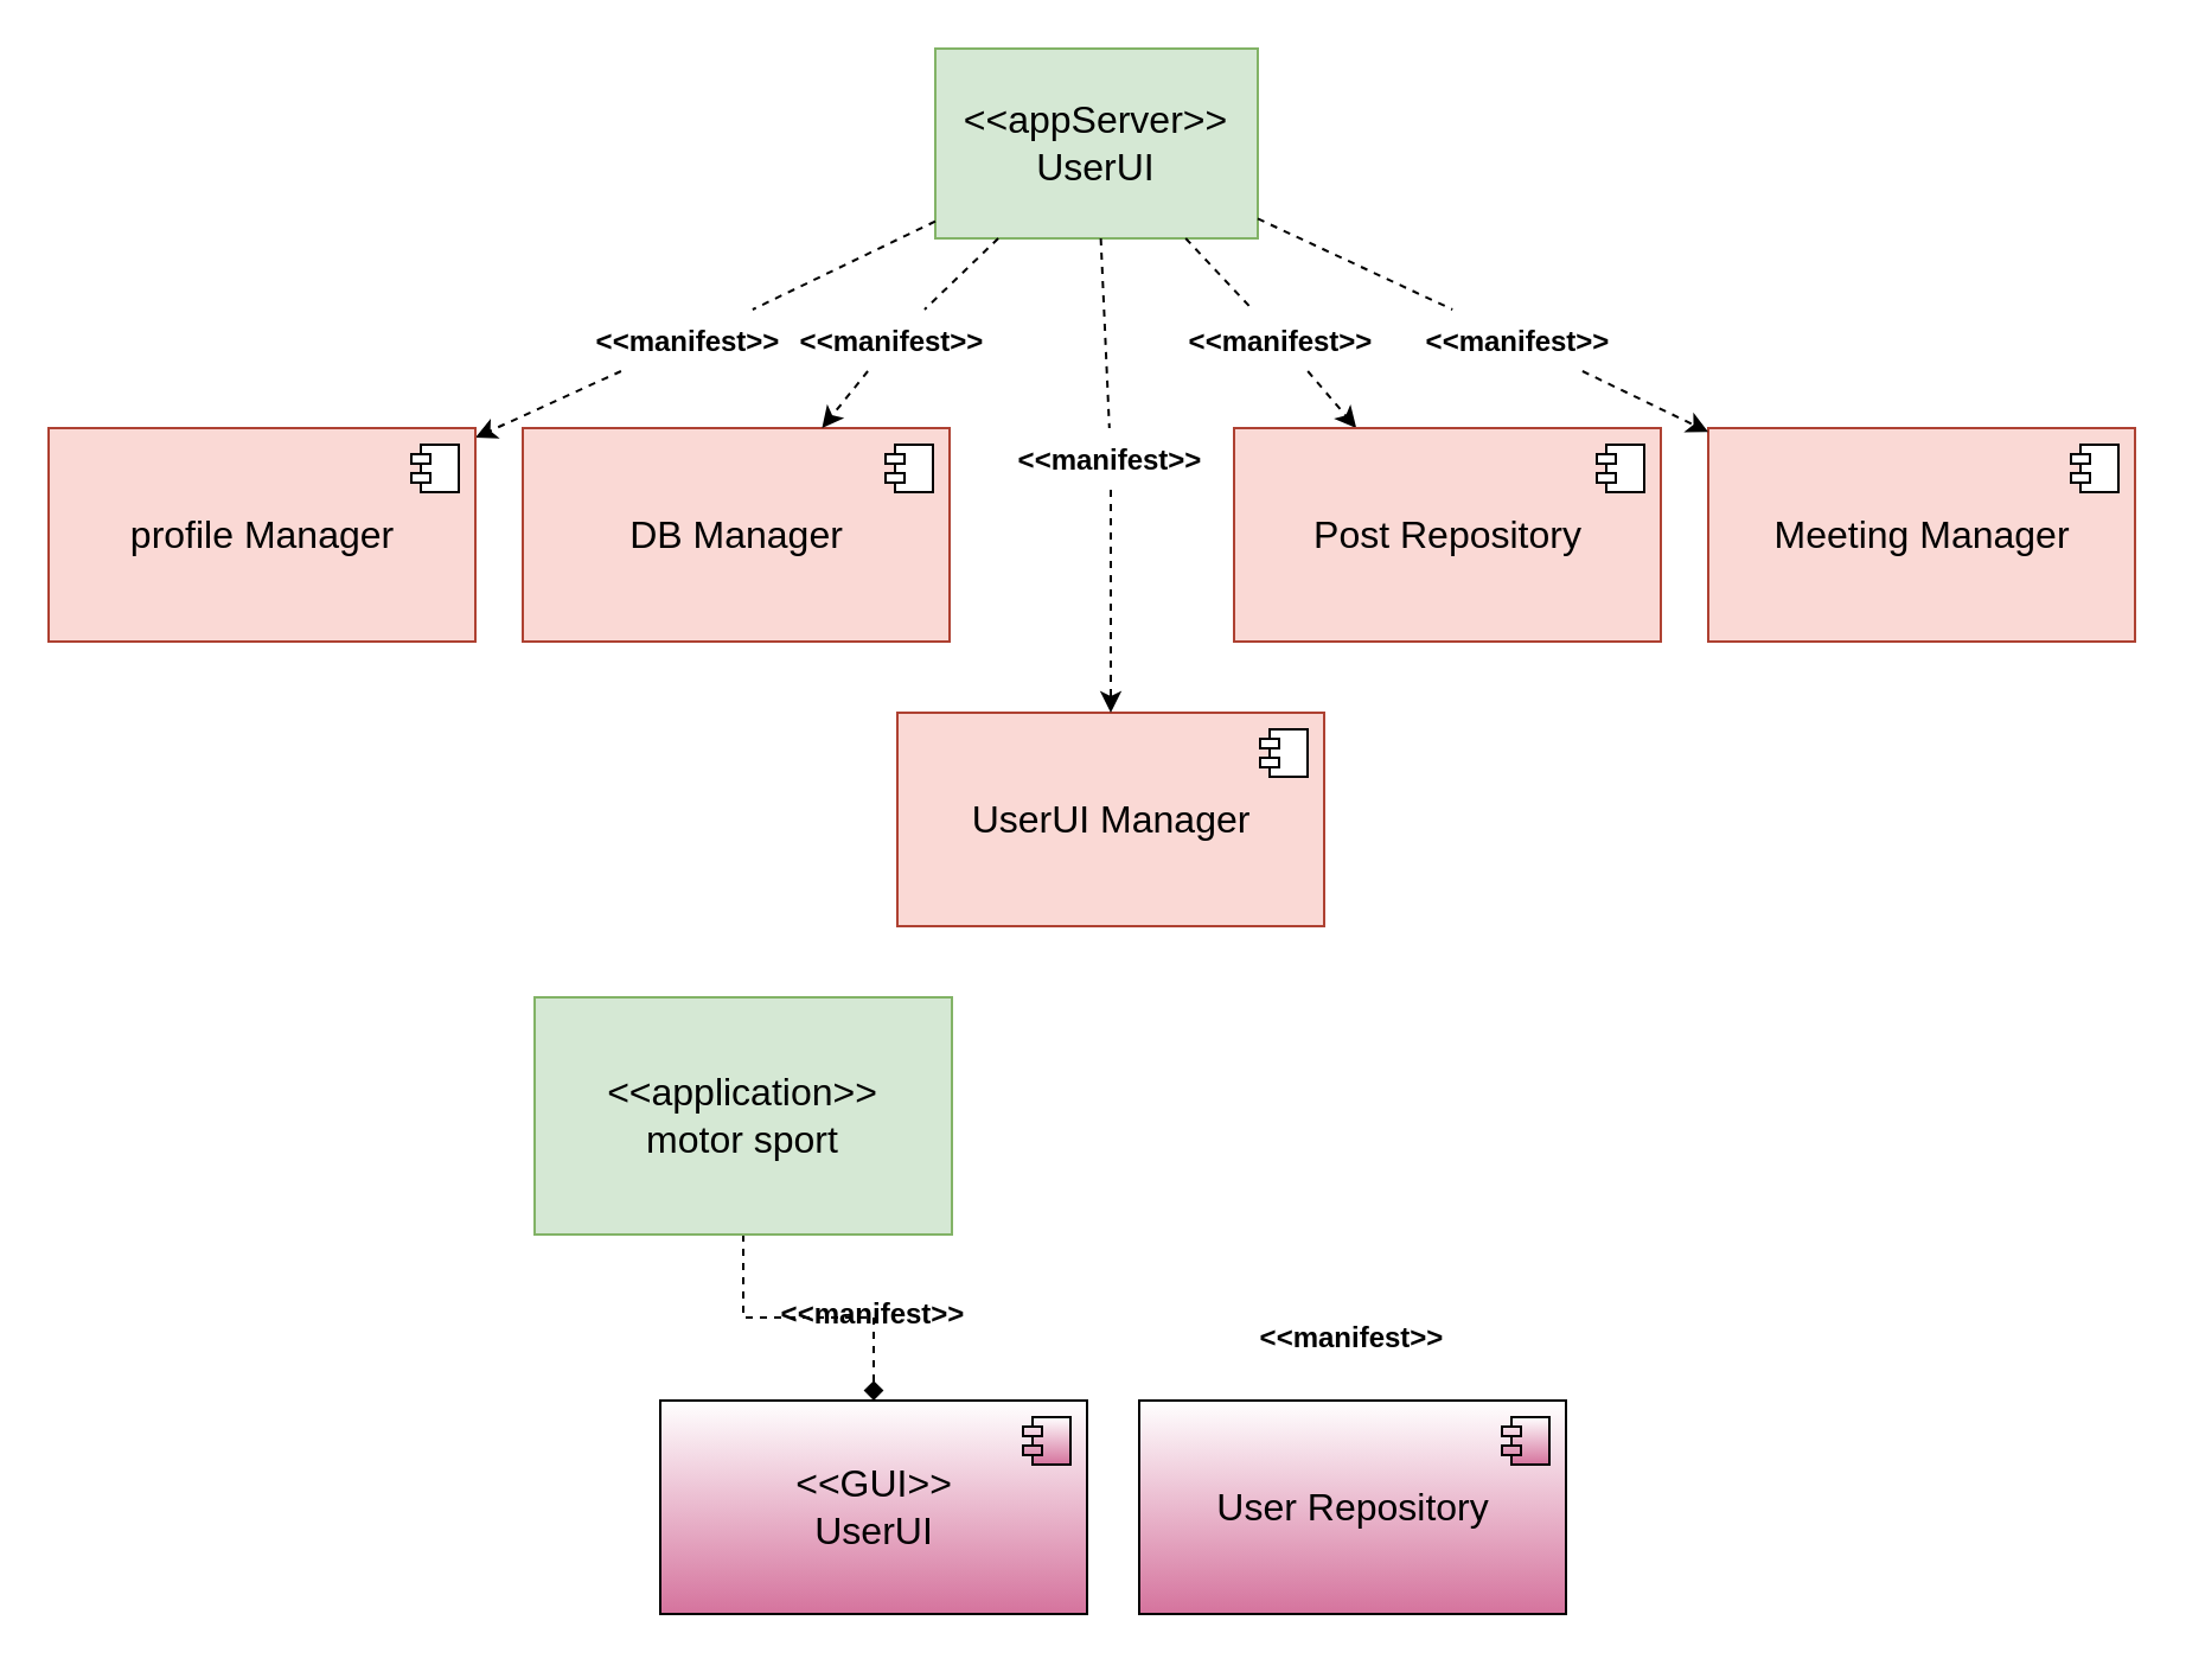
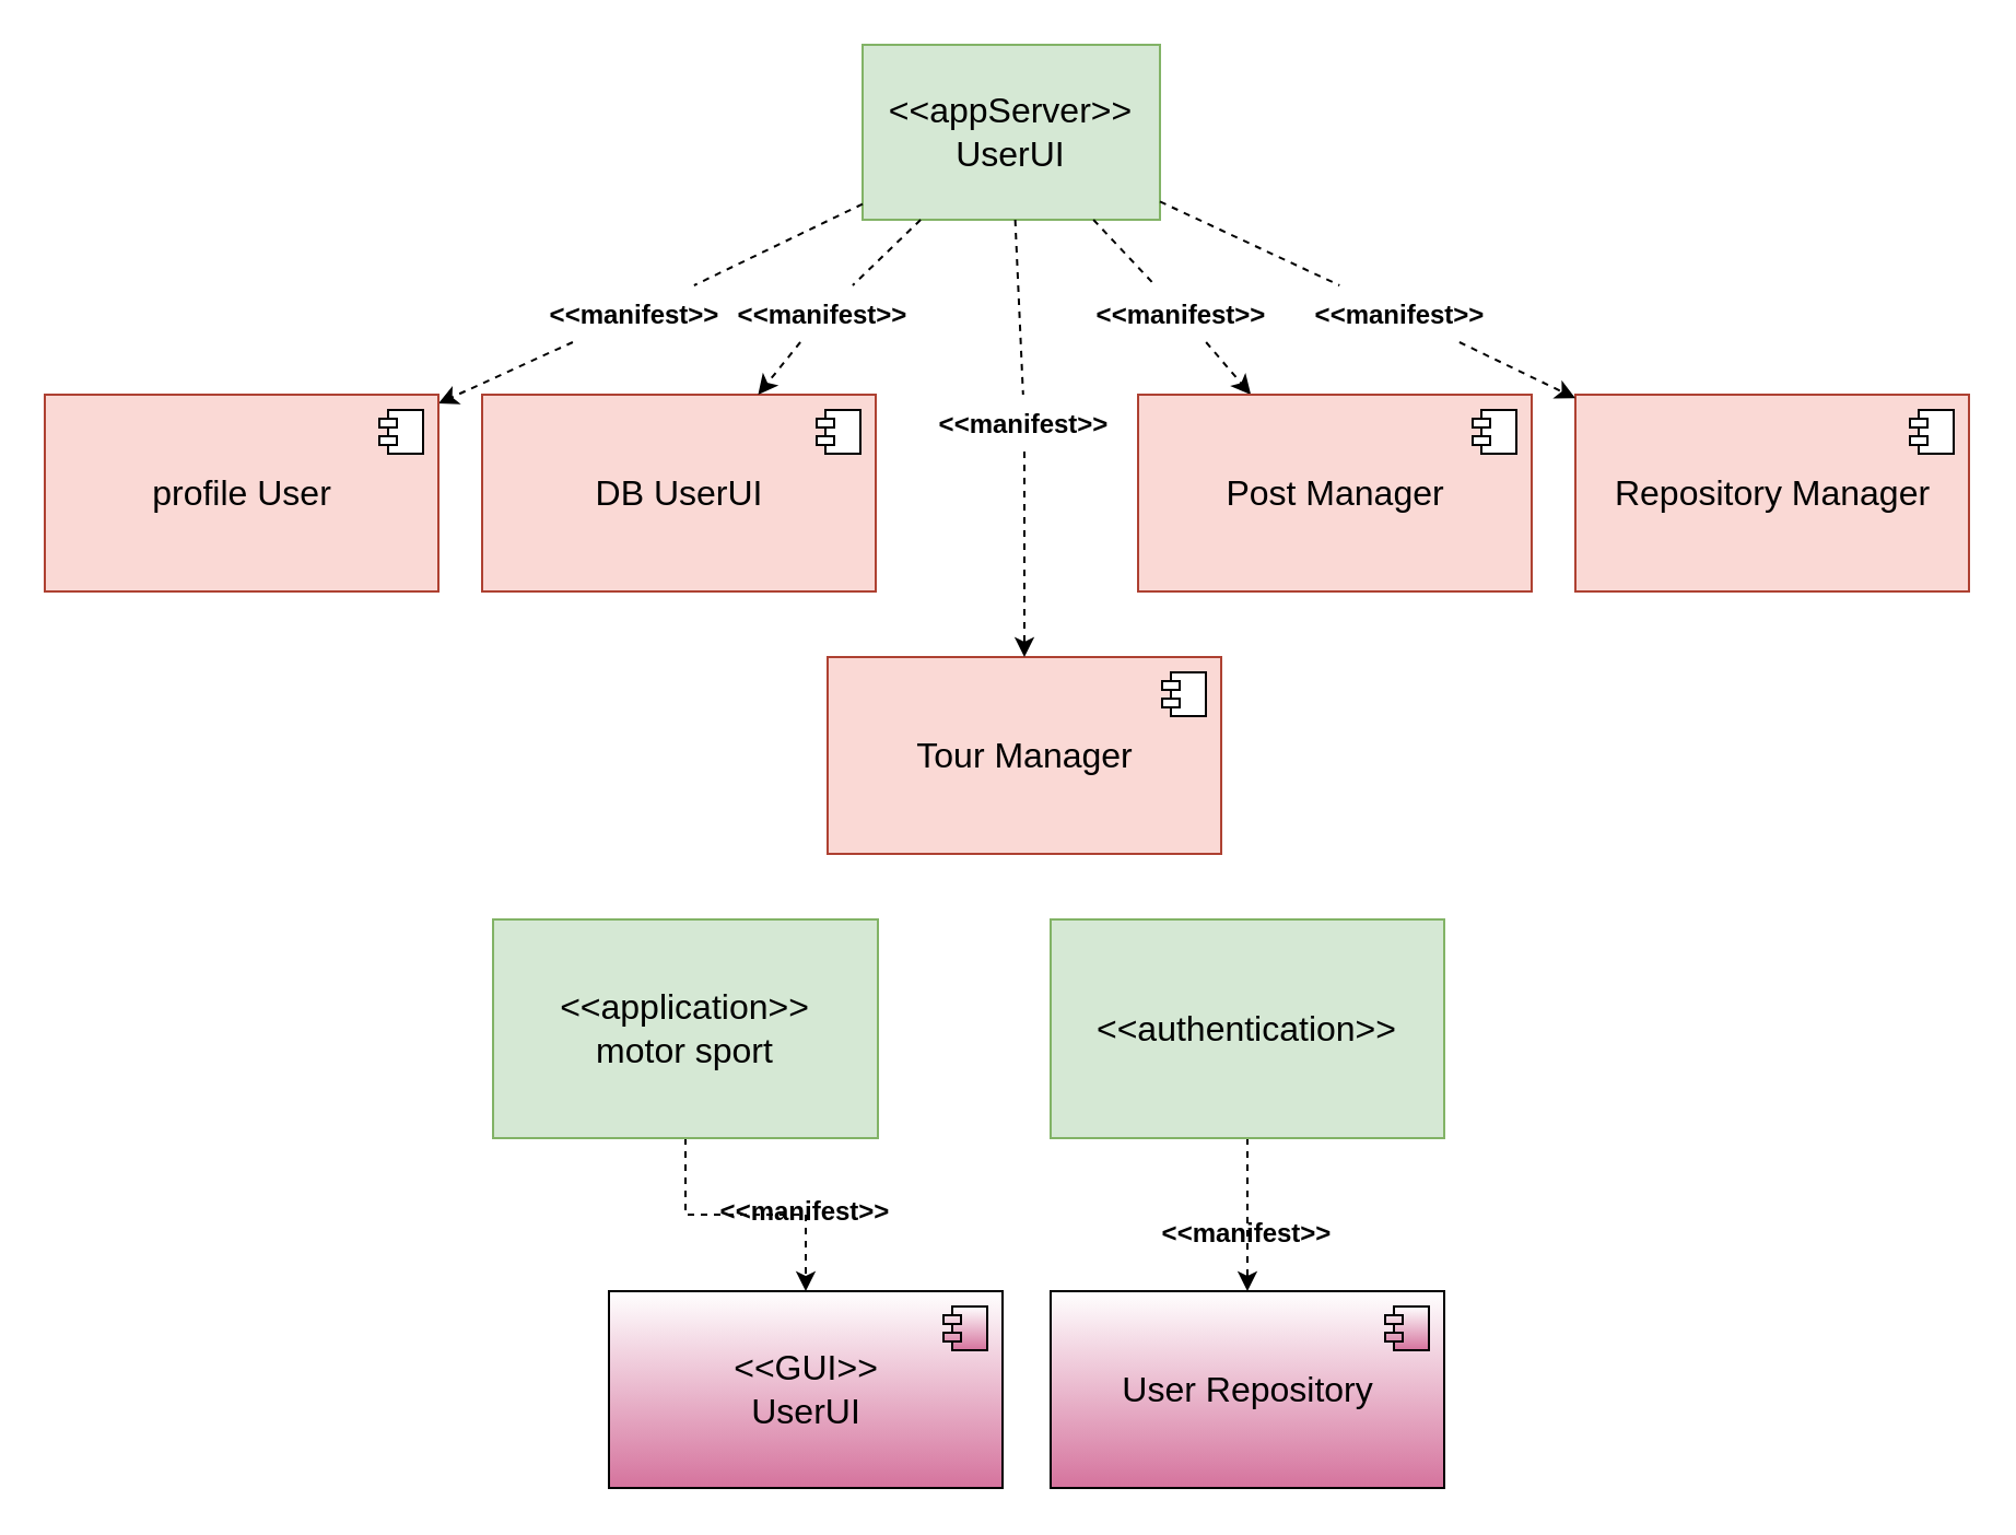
  <mxCell id="0" />
  <mxCell id="1" parent="0" />
  <mxCell id="2" value="&amp;lt;&amp;lt;appServer&amp;gt;&amp;gt;&lt;br style=&quot;font-size: 16px;&quot;&gt;UserUI" style="rounded=0;whiteSpace=wrap;html=1;fillColor=#d5e8d4;strokeColor=#82b366;fontSize=16;" vertex="1" parent="1"><mxGeometry x="394" y="20" width="136" height="80" as="geometry" /></mxCell>
  <mxCell id="3" value="" style="endArrow=classic;html=1;rounded=0;dashed=1;startArrow=none;" edge="1" parent="1" source="24" target="4"><mxGeometry width="50" height="50" relative="1" as="geometry"><mxPoint x="410" y="230" as="sourcePoint" /><mxPoint x="290" y="210" as="targetPoint" /></mxGeometry></mxCell>
- <mxCell id="4" value="profile Manager" style="html=1;dropTarget=0;fillColor=#fad9d5;strokeColor=#ae4132;fontSize=16;" vertex="1" parent="1"><mxGeometry y="180" width="180" height="90" as="geometry" x="20" /></mxCell>
+ <mxCell id="4" value="profile User" style="html=1;dropTarget=0;fillColor=#fad9d5;strokeColor=#ae4132;fontSize=16;" vertex="1" parent="1"><mxGeometry y="180" width="180" height="90" as="geometry" x="20" /></mxCell>
  <mxCell id="5" value="" style="shape=module;jettyWidth=8;jettyHeight=4;" vertex="1" parent="4"><mxGeometry x="1" width="20" height="20" relative="1" as="geometry"><mxPoint x="-27" y="7" as="offset" /></mxGeometry></mxCell>
- <mxCell id="6" value="DB Manager" style="html=1;dropTarget=0;fillColor=#fad9d5;strokeColor=#ae4132;fontSize=16;" vertex="1" parent="1"><mxGeometry x="220" y="180" width="180" height="90" as="geometry" /></mxCell>
+ <mxCell id="6" value="DB UserUI" style="html=1;dropTarget=0;fillColor=#fad9d5;strokeColor=#ae4132;fontSize=16;" vertex="1" parent="1"><mxGeometry x="220" y="180" width="180" height="90" as="geometry" /></mxCell>
  <mxCell id="7" value="" style="shape=module;jettyWidth=8;jettyHeight=4;" vertex="1" parent="6"><mxGeometry x="1" width="20" height="20" relative="1" as="geometry"><mxPoint x="-27" y="7" as="offset" /></mxGeometry></mxCell>
  <mxCell id="8" value="" style="endArrow=classic;html=1;rounded=0;dashed=1;startArrow=none;" edge="1" parent="1" source="26" target="6"><mxGeometry width="50" height="50" relative="1" as="geometry"><mxPoint x="390.909" y="110" as="sourcePoint" /><mxPoint x="268.727" y="190" as="targetPoint" /></mxGeometry></mxCell>
  <mxCell id="9" value="" style="endArrow=classic;html=1;rounded=0;dashed=1;startArrow=none;" edge="1" parent="1" source="20" target="10"><mxGeometry width="50" height="50" relative="1" as="geometry"><mxPoint x="400.909" y="120" as="sourcePoint" /><mxPoint x="510" y="180" as="targetPoint" /></mxGeometry></mxCell>
- <mxCell id="10" value="Post Repository" style="html=1;dropTarget=0;fillColor=#fad9d5;strokeColor=#ae4132;fontSize=16;" vertex="1" parent="1"><mxGeometry x="520" y="180" width="180" height="90" as="geometry" /></mxCell>
+ <mxCell id="10" value="Post Manager" style="html=1;dropTarget=0;fillColor=#fad9d5;strokeColor=#ae4132;fontSize=16;" vertex="1" parent="1"><mxGeometry x="520" y="180" width="180" height="90" as="geometry" /></mxCell>
  <mxCell id="11" value="" style="shape=module;jettyWidth=8;jettyHeight=4;" vertex="1" parent="10"><mxGeometry x="1" width="20" height="20" relative="1" as="geometry"><mxPoint x="-27" y="7" as="offset" /></mxGeometry></mxCell>
- <mxCell id="12" value="Meeting Manager" style="html=1;dropTarget=0;fillColor=#fad9d5;strokeColor=#ae4132;fontSize=16;" vertex="1" parent="1"><mxGeometry x="720" y="180" width="180" height="90" as="geometry" /></mxCell>
+ <mxCell id="12" value="Repository Manager" style="html=1;dropTarget=0;fillColor=#fad9d5;strokeColor=#ae4132;fontSize=16;" vertex="1" parent="1"><mxGeometry x="720" y="180" width="180" height="90" as="geometry" /></mxCell>
  <mxCell id="13" value="" style="shape=module;jettyWidth=8;jettyHeight=4;" vertex="1" parent="12"><mxGeometry x="1" width="20" height="20" relative="1" as="geometry"><mxPoint x="-27" y="7" as="offset" /></mxGeometry></mxCell>
  <mxCell id="14" value="" style="endArrow=classic;html=1;rounded=0;dashed=1;startArrow=none;" edge="1" parent="1" source="22" target="12"><mxGeometry width="50" height="50" relative="1" as="geometry"><mxPoint x="502.727" y="110" as="sourcePoint" /><mxPoint x="552.182" y="190" as="targetPoint" /></mxGeometry></mxCell>
- <mxCell id="15" value="UserUI Manager" style="html=1;dropTarget=0;fillColor=#fad9d5;strokeColor=#ae4132;fontSize=16;" vertex="1" parent="1"><mxGeometry x="378" y="300" width="180" height="90" as="geometry" /></mxCell>
+ <mxCell id="15" value="Tour Manager" style="html=1;dropTarget=0;fillColor=#fad9d5;strokeColor=#ae4132;fontSize=16;" vertex="1" parent="1"><mxGeometry x="378" y="300" width="180" height="90" as="geometry" /></mxCell>
  <mxCell id="16" value="" style="shape=module;jettyWidth=8;jettyHeight=4;" vertex="1" parent="15"><mxGeometry x="1" width="20" height="20" relative="1" as="geometry"><mxPoint x="-27" y="7" as="offset" /></mxGeometry></mxCell>
  <mxCell id="17" value="" style="endArrow=classic;html=1;rounded=0;dashed=1;startArrow=none;" edge="1" parent="1" source="28" target="15"><mxGeometry width="50" height="50" relative="1" as="geometry"><mxPoint x="516.303" y="110" as="sourcePoint" /><mxPoint x="592.909" y="190" as="targetPoint" /></mxGeometry></mxCell>
- <mxCell id="18" style="edgeStyle=orthogonalEdgeStyle;rounded=0;orthogonalLoop=1;jettySize=auto;html=1;dashed=1;fontSize=16;endArrow=diamond;" edge="1" parent="1" source="19" target="32"><mxGeometry relative="1" as="geometry" /></mxCell>
+ <mxCell id="18" style="edgeStyle=orthogonalEdgeStyle;rounded=0;orthogonalLoop=1;jettySize=auto;html=1;dashed=1;fontSize=16;" edge="1" parent="1" source="19" target="32"><mxGeometry relative="1" as="geometry" /></mxCell>
  <mxCell id="19" value="&amp;lt;&amp;lt;application&amp;gt;&amp;gt;&lt;br style=&quot;font-size: 16px;&quot;&gt;motor sport" style="rounded=0;whiteSpace=wrap;html=1;fillColor=#d5e8d4;strokeColor=#82b366;fontSize=16;" vertex="1" parent="1"><mxGeometry x="225" y="420" width="176" height="100" as="geometry" /></mxCell>
  <mxCell id="20" value="&lt;&lt;manifest&gt;&gt;" style="text;align=center;fontStyle=1;verticalAlign=middle;spacingLeft=3;spacingRight=3;strokeColor=none;rotatable=0;points=[[0,0.5],[1,0.5]];portConstraint=eastwest;gradientColor=#D5739D;" vertex="1" parent="1"><mxGeometry x="500" y="130" width="80" height="26" as="geometry" /></mxCell>
  <mxCell id="21" value="" style="endArrow=none;html=1;rounded=0;dashed=1;" edge="1" parent="1" source="2" target="20"><mxGeometry width="50" height="50" relative="1" as="geometry"><mxPoint x="497.879" y="100" as="sourcePoint" /><mxPoint x="569.636" y="180" as="targetPoint" /></mxGeometry></mxCell>
  <mxCell id="22" value="&lt;&lt;manifest&gt;&gt;" style="text;align=center;fontStyle=1;verticalAlign=middle;spacingLeft=3;spacingRight=3;strokeColor=none;rotatable=0;points=[[0,0.5],[1,0.5]];portConstraint=eastwest;gradientColor=#D5739D;" vertex="1" parent="1"><mxGeometry x="600" y="130" width="80" height="26" as="geometry" /></mxCell>
  <mxCell id="23" value="" style="endArrow=none;html=1;rounded=0;dashed=1;" edge="1" parent="1" source="2" target="22"><mxGeometry width="50" height="50" relative="1" as="geometry"><mxPoint x="530" y="92.241" as="sourcePoint" /><mxPoint x="720" y="182.328" as="targetPoint" /></mxGeometry></mxCell>
  <mxCell id="24" value="&lt;&lt;manifest&gt;&gt;" style="text;align=center;fontStyle=1;verticalAlign=middle;spacingLeft=3;spacingRight=3;strokeColor=none;rotatable=0;points=[[0,0.5],[1,0.5]];portConstraint=eastwest;gradientColor=#D5739D;" vertex="1" parent="1"><mxGeometry x="250" y="130" width="80" height="26" as="geometry" /></mxCell>
  <mxCell id="25" value="" style="endArrow=none;html=1;rounded=0;dashed=1;" edge="1" parent="1" source="2" target="24"><mxGeometry width="50" height="50" relative="1" as="geometry"><mxPoint x="394" y="91.875" as="sourcePoint" /><mxPoint x="200" y="182.812" as="targetPoint" /></mxGeometry></mxCell>
  <mxCell id="26" value="&lt;&lt;manifest&gt;&gt;" style="text;align=center;fontStyle=1;verticalAlign=middle;spacingLeft=3;spacingRight=3;strokeColor=none;rotatable=0;points=[[0,0.5],[1,0.5]];portConstraint=eastwest;gradientColor=#D5739D;" vertex="1" parent="1"><mxGeometry x="336" y="130" width="80" height="26" as="geometry" /></mxCell>
  <mxCell id="27" value="" style="endArrow=none;html=1;rounded=0;dashed=1;" edge="1" parent="1" source="2" target="26"><mxGeometry width="50" height="50" relative="1" as="geometry"><mxPoint x="425.152" y="100" as="sourcePoint" /><mxPoint x="351.455" y="180" as="targetPoint" /></mxGeometry></mxCell>
  <mxCell id="28" value="&lt;&lt;manifest&gt;&gt;" style="text;align=center;fontStyle=1;verticalAlign=middle;spacingLeft=3;spacingRight=3;strokeColor=none;rotatable=0;points=[[0,0.5],[1,0.5]];portConstraint=eastwest;gradientColor=#D5739D;" vertex="1" parent="1"><mxGeometry x="428" y="180" width="80" height="26" as="geometry" /></mxCell>
  <mxCell id="29" value="" style="endArrow=none;html=1;rounded=0;dashed=1;" edge="1" parent="1" source="2" target="28"><mxGeometry width="50" height="50" relative="1" as="geometry"><mxPoint x="462.842" y="100" as="sourcePoint" /><mxPoint x="467.053" y="300" as="targetPoint" /></mxGeometry></mxCell>
+ <mxCell id="30" value="" style="edgeStyle=orthogonalEdgeStyle;rounded=0;orthogonalLoop=1;jettySize=auto;html=1;dashed=1;fontSize=16;" edge="1" parent="1" source="31" target="34"><mxGeometry relative="1" as="geometry" /></mxCell>
+ <mxCell id="31" value="&amp;lt;&amp;lt;authentication&amp;gt;&amp;gt;" style="rounded=0;whiteSpace=wrap;html=1;fillColor=#d5e8d4;strokeColor=#82b366;fontSize=16;" vertex="1" parent="1"><mxGeometry x="480" y="420" width="180" height="100" as="geometry" /></mxCell>
  <mxCell id="32" value="&amp;lt;&amp;lt;GUI&amp;gt;&amp;gt;&lt;br&gt;UserUI" style="html=1;dropTarget=0;gradientColor=#D5739D;fontSize=16;" vertex="1" parent="1"><mxGeometry x="278" y="590" width="180" height="90" as="geometry" /></mxCell>
  <mxCell id="33" value="" style="shape=module;jettyWidth=8;jettyHeight=4;gradientColor=#D5739D;" vertex="1" parent="32"><mxGeometry x="1" width="20" height="20" relative="1" as="geometry"><mxPoint x="-27" y="7" as="offset" /></mxGeometry></mxCell>
  <mxCell id="34" value="User Repository" style="html=1;dropTarget=0;gradientColor=#D5739D;fontSize=16;" vertex="1" parent="1"><mxGeometry x="480" y="590" width="180" height="90" as="geometry" /></mxCell>
  <mxCell id="35" value="" style="shape=module;jettyWidth=8;jettyHeight=4;gradientColor=#D5739D;" vertex="1" parent="34"><mxGeometry x="1" width="20" height="20" relative="1" as="geometry"><mxPoint x="-27" y="7" as="offset" /></mxGeometry></mxCell>
  <mxCell id="36" value="&lt;&lt;manifest&gt;&gt;" style="text;align=center;fontStyle=1;verticalAlign=middle;spacingLeft=3;spacingRight=3;strokeColor=none;rotatable=0;points=[[0,0.5],[1,0.5]];portConstraint=eastwest;gradientColor=#D5739D;" vertex="1" parent="1"><mxGeometry x="328" y="540" width="80" height="26" as="geometry" /></mxCell>
  <mxCell id="37" value="&lt;&lt;manifest&gt;&gt;" style="text;align=center;fontStyle=1;verticalAlign=middle;spacingLeft=3;spacingRight=3;strokeColor=none;rotatable=0;points=[[0,0.5],[1,0.5]];portConstraint=eastwest;gradientColor=#D5739D;" vertex="1" parent="1"><mxGeometry x="530" y="550" width="80" height="26" as="geometry" /></mxCell>
